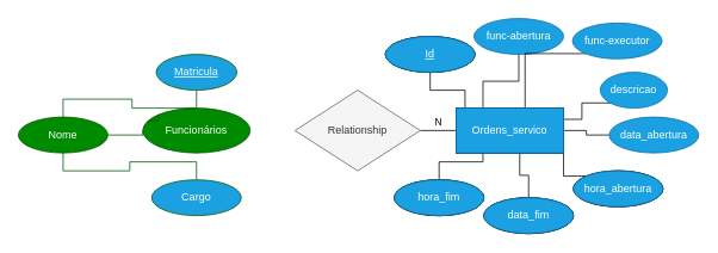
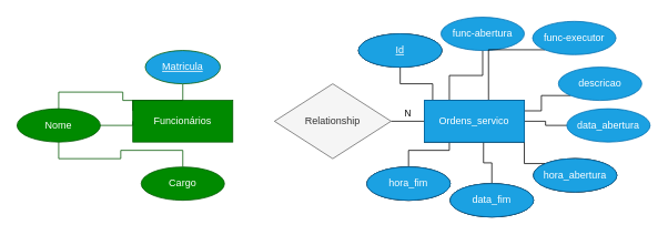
  <mxCell id="0" />
  <mxCell id="1" parent="0" />
- <mxCell id="2" value="Funcionários" style="ellipse;whiteSpace=wrap;html=1;align=center;fillColor=#008a00;fontColor=#ffffff;strokeColor=#005700;" parent="1" vertex="1"><mxGeometry x="159" y="120" width="120" height="50" as="geometry" /></mxCell>
+ <mxCell id="2" value="Funcionários" style="whiteSpace=wrap;html=1;align=center;fillColor=#008a00;fontColor=#ffffff;strokeColor=#005700;" parent="1" vertex="1"><mxGeometry x="159" y="120" width="120" height="50" as="geometry" /></mxCell>
  <mxCell id="3" value="Ordens_servico" style="whiteSpace=wrap;html=1;align=center;" parent="1" vertex="1"><mxGeometry x="509" y="120" width="120" height="50" as="geometry" /></mxCell>
  <mxCell id="4" value="N" style="edgeStyle=orthogonalEdgeStyle;rounded=0;orthogonalLoop=1;jettySize=auto;html=1;exitX=1;exitY=0.5;exitDx=0;exitDy=0;entryX=0;entryY=0.5;entryDx=0;entryDy=0;verticalAlign=bottom;endArrow=none;endFill=0;" parent="1" source="5" target="3" edge="1"><mxGeometry relative="1" as="geometry" /></mxCell>
  <mxCell id="5" value="Relationship" style="shape=rhombus;perimeter=rhombusPerimeter;whiteSpace=wrap;html=1;align=center;fillColor=#f5f5f5;strokeColor=#666666;fontColor=#333333;" parent="1" vertex="1"><mxGeometry x="329" y="100" width="140" height="90" as="geometry" /></mxCell>
  <mxCell id="6" style="edgeStyle=orthogonalEdgeStyle;rounded=0;orthogonalLoop=1;jettySize=auto;html=1;exitX=0.5;exitY=1;exitDx=0;exitDy=0;endArrow=none;endFill=0;fillColor=#008a00;strokeColor=#005700;" edge="1" parent="1" source="7" target="9"><mxGeometry relative="1" as="geometry" /></mxCell>
  <mxCell id="7" value="Matricula" style="ellipse;whiteSpace=wrap;html=1;align=center;fontStyle=4;fillColor=#1ba1e2;fontColor=#ffffff;strokeColor=#005700;" vertex="1" parent="1"><mxGeometry x="174" y="60" width="90" height="40" as="geometry" /></mxCell>
  <mxCell id="8" style="edgeStyle=orthogonalEdgeStyle;rounded=0;orthogonalLoop=1;jettySize=auto;html=1;exitX=1;exitY=0.5;exitDx=0;exitDy=0;entryX=0;entryY=0.5;entryDx=0;entryDy=0;endArrow=none;endFill=0;fillColor=#008a00;strokeColor=#005700;" edge="1" parent="1" source="9" target="2"><mxGeometry relative="1" as="geometry" /></mxCell>
  <mxCell id="9" value="Nome" style="ellipse;whiteSpace=wrap;html=1;align=center;fillColor=#008a00;fontColor=#ffffff;strokeColor=#005700;" vertex="1" parent="1"><mxGeometry x="20" y="130" width="100" height="40" as="geometry" /></mxCell>
  <mxCell id="10" style="edgeStyle=orthogonalEdgeStyle;rounded=0;orthogonalLoop=1;jettySize=auto;html=1;exitX=0.5;exitY=0;exitDx=0;exitDy=0;endArrow=none;endFill=0;fillColor=#008a00;strokeColor=#005700;" edge="1" parent="1" source="11" target="9"><mxGeometry relative="1" as="geometry"><mxPoint x="150" y="190" as="targetPoint" /></mxGeometry></mxCell>
- <mxCell id="11" value="Cargo" style="ellipse;whiteSpace=wrap;html=1;align=center;fillColor=#1ba1e2;fontColor=#ffffff;strokeColor=#005700;" vertex="1" parent="1"><mxGeometry x="169" y="200" width="100" height="40" as="geometry" /></mxCell>
+ <mxCell id="11" value="Cargo" style="ellipse;whiteSpace=wrap;html=1;align=center;fillColor=#008a00;fontColor=#ffffff;strokeColor=#005700;" vertex="1" parent="1"><mxGeometry x="169" y="200" width="100" height="40" as="geometry" /></mxCell>
  <mxCell id="12" style="edgeStyle=orthogonalEdgeStyle;rounded=0;orthogonalLoop=1;jettySize=auto;html=1;exitX=0;exitY=0.25;exitDx=0;exitDy=0;entryX=0;entryY=0;entryDx=0;entryDy=0;endArrow=none;endFill=0;fillColor=#008a00;strokeColor=#005700;" edge="1" parent="1" source="2" target="2"><mxGeometry relative="1" as="geometry" /></mxCell>
  <mxCell id="13" style="edgeStyle=orthogonalEdgeStyle;rounded=0;orthogonalLoop=1;jettySize=auto;html=1;exitX=0.5;exitY=1;exitDx=0;exitDy=0;endArrow=none;endFill=0;entryX=0.083;entryY=0;entryDx=0;entryDy=0;entryPerimeter=0;" edge="1" parent="1" source="14" target="3"><mxGeometry relative="1" as="geometry"><mxPoint x="530" y="110" as="targetPoint" /></mxGeometry></mxCell>
  <mxCell id="14" value="Id" style="ellipse;whiteSpace=wrap;html=1;align=center;fontStyle=4;" vertex="1" parent="1"><mxGeometry x="430" y="40" width="100" height="40" as="geometry" /></mxCell>
  <mxCell id="15" style="edgeStyle=orthogonalEdgeStyle;rounded=0;orthogonalLoop=1;jettySize=auto;html=1;exitX=0.5;exitY=1;exitDx=0;exitDy=0;entryX=0.25;entryY=0;entryDx=0;entryDy=0;endArrow=none;endFill=0;" edge="1" parent="1" source="16" target="3"><mxGeometry relative="1" as="geometry" /></mxCell>
  <mxCell id="16" value="func-abertura" style="ellipse;whiteSpace=wrap;html=1;align=center;fillColor=#1ba1e2;strokeColor=#006EAF;fontColor=#ffffff;" vertex="1" parent="1"><mxGeometry x="529" y="20" width="100" height="40" as="geometry" /></mxCell>
  <mxCell id="17" style="edgeStyle=orthogonalEdgeStyle;rounded=0;orthogonalLoop=1;jettySize=auto;html=1;exitX=0;exitY=1;exitDx=0;exitDy=0;entryX=0.642;entryY=0;entryDx=0;entryDy=0;entryPerimeter=0;endArrow=none;endFill=0;" edge="1" parent="1" source="18" target="3"><mxGeometry relative="1" as="geometry" /></mxCell>
  <mxCell id="18" value="func-executor" style="ellipse;whiteSpace=wrap;html=1;align=center;fillColor=#1ba1e2;strokeColor=#006EAF;fontColor=#ffffff;" vertex="1" parent="1"><mxGeometry x="639" y="25" width="100" height="40" as="geometry" /></mxCell>
  <mxCell id="19" style="edgeStyle=orthogonalEdgeStyle;rounded=0;orthogonalLoop=1;jettySize=auto;html=1;exitX=0;exitY=1;exitDx=0;exitDy=0;entryX=1;entryY=0.25;entryDx=0;entryDy=0;endArrow=none;endFill=0;" edge="1" parent="1" source="20" target="3"><mxGeometry relative="1" as="geometry" /></mxCell>
- <mxCell id="20" value="descricao" style="ellipse;whiteSpace=wrap;html=1;align=center;fillColor=#1ba1e2;fontColor=#ffffff;strokeColor=#006EAF;" vertex="1" parent="1"><mxGeometry x="670" y="80" width="75" height="40" as="geometry" /></mxCell>
+ <mxCell id="20" value="descricao" style="ellipse;whiteSpace=wrap;html=1;align=center;fillColor=#1ba1e2;fontColor=#ffffff;strokeColor=#006EAF;" vertex="1" parent="1"><mxGeometry x="670" y="80" width="100" height="40" as="geometry" /></mxCell>
  <mxCell id="21" style="edgeStyle=orthogonalEdgeStyle;rounded=0;orthogonalLoop=1;jettySize=auto;html=1;exitX=0;exitY=0.5;exitDx=0;exitDy=0;entryX=1;entryY=0.5;entryDx=0;entryDy=0;endArrow=none;endFill=0;" edge="1" parent="1" source="22" target="3"><mxGeometry relative="1" as="geometry" /></mxCell>
  <mxCell id="22" value="data_abertura" style="ellipse;whiteSpace=wrap;html=1;align=center;fillColor=#1ba1e2;fontColor=#ffffff;strokeColor=#006EAF;" vertex="1" parent="1"><mxGeometry x="680" y="130" width="100" height="40" as="geometry" /></mxCell>
  <mxCell id="23" style="edgeStyle=orthogonalEdgeStyle;rounded=0;orthogonalLoop=1;jettySize=auto;html=1;exitX=0;exitY=0;exitDx=0;exitDy=0;entryX=1;entryY=1;entryDx=0;entryDy=0;endArrow=none;endFill=0;" edge="1" parent="1" source="24" target="3"><mxGeometry relative="1" as="geometry" /></mxCell>
  <mxCell id="24" value="hora_abertura" style="ellipse;whiteSpace=wrap;html=1;align=center;" vertex="1" parent="1"><mxGeometry x="640" y="190" width="100" height="40" as="geometry" /></mxCell>
  <mxCell id="25" style="edgeStyle=orthogonalEdgeStyle;rounded=0;orthogonalLoop=1;jettySize=auto;html=1;exitX=0.5;exitY=0;exitDx=0;exitDy=0;entryX=0.592;entryY=1;entryDx=0;entryDy=0;entryPerimeter=0;endArrow=none;endFill=0;" edge="1" parent="1" source="26" target="3"><mxGeometry relative="1" as="geometry" /></mxCell>
  <mxCell id="26" value="data_fim" style="ellipse;whiteSpace=wrap;html=1;align=center;" vertex="1" parent="1"><mxGeometry x="540" y="220" width="100" height="40" as="geometry" /></mxCell>
  <mxCell id="27" style="edgeStyle=orthogonalEdgeStyle;rounded=0;orthogonalLoop=1;jettySize=auto;html=1;exitX=0.5;exitY=0;exitDx=0;exitDy=0;entryX=0.25;entryY=1;entryDx=0;entryDy=0;endArrow=none;endFill=0;" edge="1" parent="1" source="28" target="3"><mxGeometry relative="1" as="geometry" /></mxCell>
  <mxCell id="28" value="hora_fim" style="ellipse;whiteSpace=wrap;html=1;align=center;" vertex="1" parent="1"><mxGeometry x="440" y="200" width="100" height="40" as="geometry" /></mxCell>
  <mxCell id="29" value="Id" style="ellipse;whiteSpace=wrap;html=1;align=center;fontStyle=4;" vertex="1" parent="1"><mxGeometry x="430" y="40" width="100" height="40" as="geometry" /></mxCell>
  <mxCell id="30" value="Ordens_servico" style="whiteSpace=wrap;html=1;align=center;" vertex="1" parent="1"><mxGeometry x="509" y="120" width="120" height="50" as="geometry" /></mxCell>
  <mxCell id="31" value="hora_fim" style="ellipse;whiteSpace=wrap;html=1;align=center;" vertex="1" parent="1"><mxGeometry x="440" y="200" width="100" height="40" as="geometry" /></mxCell>
  <mxCell id="32" value="data_fim" style="ellipse;whiteSpace=wrap;html=1;align=center;" vertex="1" parent="1"><mxGeometry x="540" y="220" width="100" height="40" as="geometry" /></mxCell>
  <mxCell id="33" value="hora_abertura" style="ellipse;whiteSpace=wrap;html=1;align=center;" vertex="1" parent="1"><mxGeometry x="640" y="190" width="100" height="40" as="geometry" /></mxCell>
  <mxCell id="34" value="Id" style="ellipse;whiteSpace=wrap;html=1;align=center;fontStyle=4;fillColor=#1ba1e2;strokeColor=#006EAF;fontColor=#ffffff;" vertex="1" parent="1"><mxGeometry x="430" y="40" width="100" height="40" as="geometry" /></mxCell>
  <mxCell id="35" value="Ordens_servico" style="whiteSpace=wrap;html=1;align=center;fillColor=#1ba1e2;strokeColor=#006EAF;fontColor=#ffffff;" vertex="1" parent="1"><mxGeometry x="509" y="120" width="120" height="50" as="geometry" /></mxCell>
  <mxCell id="36" value="hora_fim" style="ellipse;whiteSpace=wrap;html=1;align=center;fillColor=#1ba1e2;strokeColor=#006EAF;fontColor=#ffffff;" vertex="1" parent="1"><mxGeometry x="440" y="200" width="100" height="40" as="geometry" /></mxCell>
  <mxCell id="37" value="data_fim" style="ellipse;whiteSpace=wrap;html=1;align=center;fillColor=#1ba1e2;strokeColor=#006EAF;fontColor=#ffffff;" vertex="1" parent="1"><mxGeometry x="540" y="220" width="100" height="40" as="geometry" /></mxCell>
  <mxCell id="38" value="hora_abertura" style="ellipse;whiteSpace=wrap;html=1;align=center;fillColor=#1ba1e2;strokeColor=#006EAF;fontColor=#ffffff;" vertex="1" parent="1"><mxGeometry x="640" y="190" width="100" height="40" as="geometry" /></mxCell>
